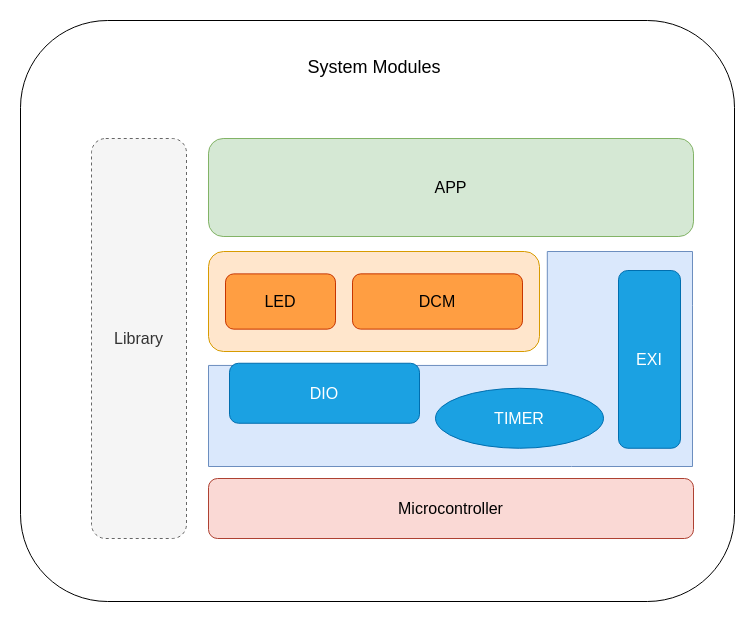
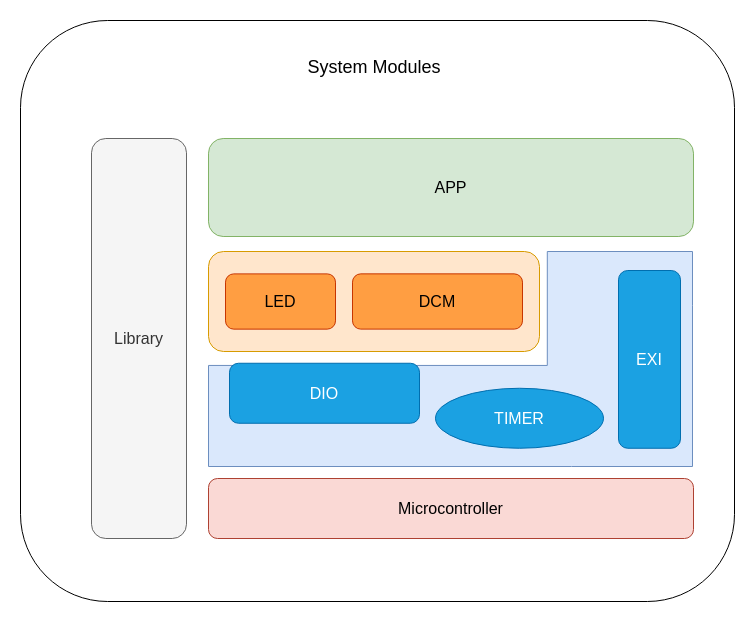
  <mxCell id="0" />
  <mxCell id="1" parent="0" />
  <mxCell id="2" value="" style="rounded=1;whiteSpace=wrap;html=1;fontSize=16;" parent="1" vertex="1"><mxGeometry x="20" y="20" width="714" height="581" as="geometry" /></mxCell>
  <mxCell id="3" value="" style="rounded=1;whiteSpace=wrap;html=1;fontSize=16;fillColor=#ffe6cc;strokeColor=#d79b00;" parent="1" vertex="1"><mxGeometry x="208" y="251" width="331" height="100" as="geometry" /></mxCell>
  <mxCell id="4" value="APP" style="rounded=1;whiteSpace=wrap;html=1;fontSize=16;fillColor=#d5e8d4;strokeColor=#82b366;" parent="1" vertex="1"><mxGeometry x="208" y="138" width="485" height="98" as="geometry" /></mxCell>
- <mxCell id="5" value="Library" style="rounded=1;whiteSpace=wrap;html=1;fontSize=16;fillColor=#f5f5f5;fontColor=#333333;strokeColor=#666666;dashed=1;" parent="1" vertex="1"><mxGeometry x="91" y="138" width="95" height="400" as="geometry" /></mxCell>
+ <mxCell id="5" value="Library" style="rounded=1;whiteSpace=wrap;html=1;fontSize=16;fillColor=#f5f5f5;fontColor=#333333;strokeColor=#666666;" parent="1" vertex="1"><mxGeometry x="91" y="138" width="95" height="400" as="geometry" /></mxCell>
  <mxCell id="6" value="&lt;font style=&quot;font-size: 18px;&quot;&gt;System Modules&lt;/font&gt;" style="text;html=1;strokeColor=none;fillColor=none;align=center;verticalAlign=middle;whiteSpace=wrap;rounded=1;fontSize=16;" parent="1" vertex="1"><mxGeometry x="249" y="52" width="250" height="30" as="geometry" /></mxCell>
  <mxCell id="7" value="Microcontroller" style="rounded=1;whiteSpace=wrap;html=1;fontSize=16;fillColor=#fad9d5;strokeColor=#ae4132;" parent="1" vertex="1"><mxGeometry x="208" y="478" width="485" height="60" as="geometry" /></mxCell>
  <mxCell id="8" value="LED" style="rounded=1;whiteSpace=wrap;html=1;fontSize=16;fillColor=#ff9e42;fontColor=#000000;strokeColor=#C73500;" parent="1" vertex="1"><mxGeometry x="225" y="273.38" width="110" height="55.25" as="geometry" /></mxCell>
  <mxCell id="9" value="DCM" style="rounded=1;whiteSpace=wrap;html=1;fontSize=16;fillColor=#ff9e42;fontColor=#000000;strokeColor=#C73500;" parent="1" vertex="1"><mxGeometry x="352" y="273.37" width="170" height="55.25" as="geometry" /></mxCell>
  <mxCell id="10" style="edgeStyle=none;curved=1;rounded=1;orthogonalLoop=1;jettySize=auto;html=1;exitX=0.5;exitY=1;exitDx=0;exitDy=0;fontSize=12;startSize=8;endSize=8;" parent="1" edge="1"><mxGeometry relative="1" as="geometry"><mxPoint x="635" y="341.5" as="sourcePoint" /><mxPoint x="635" y="341.5" as="targetPoint" /></mxGeometry></mxCell>
  <mxCell id="11" value="" style="verticalLabelPosition=bottom;verticalAlign=top;html=1;shape=mxgraph.basic.polygon;polyCoords=[[0.7,0],[1,0],[1,0.25],[1,1],[0.75,1],[0,1],[0,0.53],[0.7,0.53]];polyline=0;fontSize=16;fillColor=#dae8fc;strokeColor=#6c8ebf;rounded=1;" vertex="1" parent="1"><mxGeometry x="208" y="251" width="484" height="215" as="geometry" /></mxCell>
  <mxCell id="12" value="TIMER" style="ellipse;whiteSpace=wrap;html=1;fontSize=16;fillColor=#1ba1e2;fontColor=#ffffff;strokeColor=#006EAF;" vertex="1" parent="1"><mxGeometry x="435" y="387.75" width="168" height="60" as="geometry" /></mxCell>
  <mxCell id="13" value="DIO" style="rounded=1;whiteSpace=wrap;html=1;fontSize=16;fillColor=#1ba1e2;fontColor=#ffffff;strokeColor=#006EAF;" vertex="1" parent="1"><mxGeometry x="229" y="362.75" width="190" height="60" as="geometry" /></mxCell>
  <mxCell id="14" value="EXI" style="rounded=1;whiteSpace=wrap;html=1;fontSize=16;fillColor=#1ba1e2;fontColor=#ffffff;strokeColor=#006EAF;" vertex="1" parent="1"><mxGeometry x="618" y="270" width="62" height="177.75" as="geometry" /></mxCell>
